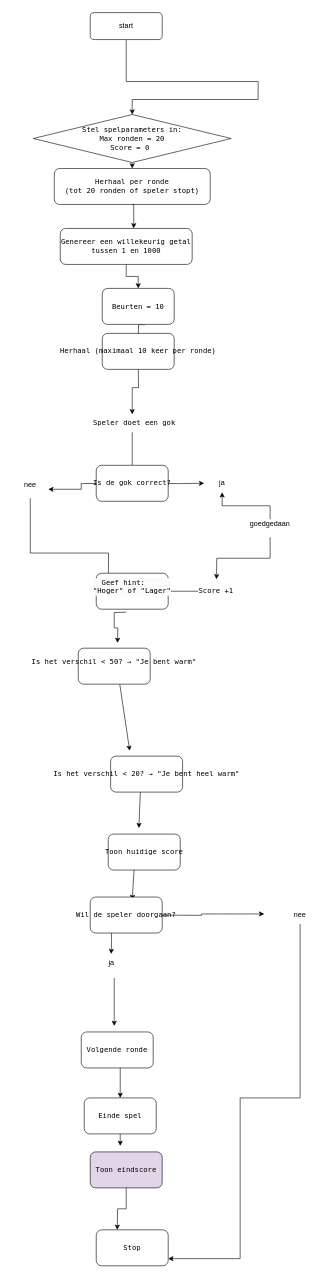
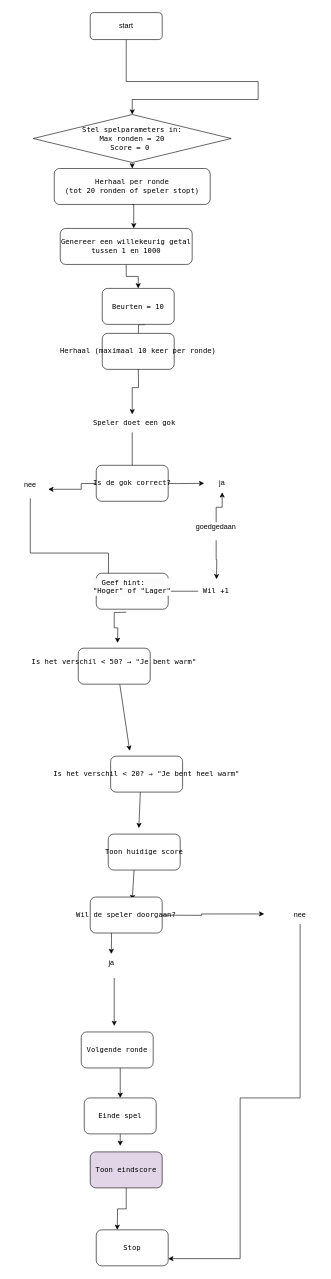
  <mxCell id="0" />
  <mxCell id="1" parent="0" />
  <mxCell id="2" style="edgeStyle=orthogonalEdgeStyle;rounded=0;orthogonalLoop=1;jettySize=auto;html=1;exitX=0.5;exitY=1;exitDx=0;exitDy=0;entryX=0.5;entryY=0;entryDx=0;entryDy=0;" edge="1" parent="1" source="3" target="33"><mxGeometry relative="1" as="geometry"><mxPoint x="-20" y="150" as="targetPoint" /><Array as="points"><mxPoint x="210" y="135" /><mxPoint x="430" y="135" /><mxPoint x="430" y="165" /><mxPoint x="220" y="165" /></Array></mxGeometry></mxCell>
  <mxCell id="3" value="start" style="rounded=1;whiteSpace=wrap;html=1;" vertex="1" parent="1"><mxGeometry x="150" y="20" width="120" height="45" as="geometry" /></mxCell>
  <mxCell id="4" style="edgeStyle=orthogonalEdgeStyle;rounded=0;orthogonalLoop=1;jettySize=auto;html=1;exitX=0.5;exitY=1;exitDx=0;exitDy=0;" edge="1" parent="1"><mxGeometry relative="1" as="geometry"><mxPoint x="220" y="510" as="sourcePoint" /><mxPoint x="230" y="570" as="targetPoint" /></mxGeometry></mxCell>
  <mxCell id="5" value="" style="edgeStyle=orthogonalEdgeStyle;rounded=0;orthogonalLoop=1;jettySize=auto;html=1;" edge="1" parent="1" target="7"><mxGeometry relative="1" as="geometry"><mxPoint x="230" y="600" as="sourcePoint" /></mxGeometry></mxCell>
  <mxCell id="6" style="edgeStyle=orthogonalEdgeStyle;rounded=0;orthogonalLoop=1;jettySize=auto;html=1;exitX=0.5;exitY=1;exitDx=0;exitDy=0;" edge="1" parent="1" source="7"><mxGeometry relative="1" as="geometry"><mxPoint x="220" y="790" as="targetPoint" /></mxGeometry></mxCell>
  <mxCell id="7" value="&lt;pre&gt; Speler doet een gok&lt;/pre&gt;" style="text;html=1;align=center;verticalAlign=middle;whiteSpace=wrap;rounded=0;" vertex="1" parent="1"><mxGeometry x="190" y="690" width="60" height="30" as="geometry" /></mxCell>
  <mxCell id="8" value="ja" style="text;html=1;align=center;verticalAlign=middle;whiteSpace=wrap;rounded=0;" vertex="1" parent="1"><mxGeometry x="340" y="790" width="60" height="30" as="geometry" /></mxCell>
  <mxCell id="9" style="edgeStyle=orthogonalEdgeStyle;rounded=0;orthogonalLoop=1;jettySize=auto;html=1;exitX=1;exitY=0.5;exitDx=0;exitDy=0;entryX=0;entryY=0.5;entryDx=0;entryDy=0;" edge="1" parent="1" target="8"><mxGeometry relative="1" as="geometry"><mxPoint x="250" y="805" as="sourcePoint" /></mxGeometry></mxCell>
  <mxCell id="10" style="edgeStyle=orthogonalEdgeStyle;rounded=0;orthogonalLoop=1;jettySize=auto;html=1;exitX=0;exitY=0.5;exitDx=0;exitDy=0;" edge="1" parent="1" target="17"><mxGeometry relative="1" as="geometry"><mxPoint x="190" y="805" as="sourcePoint" /></mxGeometry></mxCell>
  <mxCell id="11" style="edgeStyle=orthogonalEdgeStyle;rounded=0;orthogonalLoop=1;jettySize=auto;html=1;exitX=0;exitY=0.5;exitDx=0;exitDy=0;" edge="1" parent="1" source="12"><mxGeometry relative="1" as="geometry"><mxPoint x="240" y="1005" as="targetPoint" /></mxGeometry></mxCell>
- <mxCell id="12" value="&lt;pre&gt;Score +1&lt;/pre&gt;" style="text;html=1;align=center;verticalAlign=middle;whiteSpace=wrap;rounded=0;" vertex="1" parent="1"><mxGeometry x="330" y="970" width="60" height="30" as="geometry" /></mxCell>
+ <mxCell id="12" value="&lt;pre&gt;Wil +1&lt;/pre&gt;" style="text;html=1;align=center;verticalAlign=middle;whiteSpace=wrap;rounded=0;" vertex="1" parent="1"><mxGeometry x="330" y="970" width="60" height="30" as="geometry" /></mxCell>
  <mxCell id="13" style="edgeStyle=orthogonalEdgeStyle;rounded=0;orthogonalLoop=1;jettySize=auto;html=1;exitX=0.5;exitY=0;exitDx=0;exitDy=0;entryX=0.5;entryY=1;entryDx=0;entryDy=0;" edge="1" parent="1" source="15" target="8"><mxGeometry relative="1" as="geometry" /></mxCell>
  <mxCell id="14" style="edgeStyle=orthogonalEdgeStyle;rounded=0;orthogonalLoop=1;jettySize=auto;html=1;exitX=0.5;exitY=1;exitDx=0;exitDy=0;" edge="1" parent="1" source="15"><mxGeometry relative="1" as="geometry"><mxPoint x="360.529" y="965" as="targetPoint" /></mxGeometry></mxCell>
- <mxCell id="15" value="goedgedaan&lt;div&gt;&lt;br&gt;&lt;/div&gt;" style="text;html=1;align=center;verticalAlign=middle;whiteSpace=wrap;rounded=0;" vertex="1" parent="1"><mxGeometry x="420" y="865" width="60" height="30" as="geometry" /></mxCell>
+ <mxCell id="15" value="goedgedaan&lt;div&gt;&lt;br&gt;&lt;/div&gt;" style="text;html=1;align=center;verticalAlign=middle;whiteSpace=wrap;rounded=0;" vertex="1" parent="1"><mxGeometry x="330" y="870" width="60" height="30" as="geometry" /></mxCell>
  <mxCell id="16" style="edgeStyle=orthogonalEdgeStyle;rounded=0;orthogonalLoop=1;jettySize=auto;html=1;exitX=0.5;exitY=1;exitDx=0;exitDy=0;entryX=0;entryY=0.75;entryDx=0;entryDy=0;" edge="1" parent="1" source="17"><mxGeometry relative="1" as="geometry"><mxPoint x="180" y="1012.5" as="targetPoint" /></mxGeometry></mxCell>
  <mxCell id="17" value="nee&lt;div&gt;&lt;br&gt;&lt;/div&gt;" style="text;html=1;align=center;verticalAlign=middle;whiteSpace=wrap;rounded=0;" vertex="1" parent="1"><mxGeometry x="20" y="800" width="60" height="30" as="geometry" /></mxCell>
  <mxCell id="18" style="edgeStyle=orthogonalEdgeStyle;rounded=0;orthogonalLoop=1;jettySize=auto;html=1;exitX=0.5;exitY=1;exitDx=0;exitDy=0;entryX=0.523;entryY=0.024;entryDx=0;entryDy=0;entryPerimeter=0;" edge="1" parent="1"><mxGeometry relative="1" as="geometry"><mxPoint x="210" y="1020" as="sourcePoint" /><mxPoint x="195.46" y="1071.2" as="targetPoint" /></mxGeometry></mxCell>
  <mxCell id="19" value="" style="endArrow=classic;html=1;rounded=0;exitX=0.562;exitY=0.997;exitDx=0;exitDy=0;exitPerimeter=0;entryX=0.438;entryY=0.015;entryDx=0;entryDy=0;entryPerimeter=0;" edge="1" parent="1"><mxGeometry width="50" height="50" relative="1" as="geometry"><mxPoint x="196.24" y="1119.85" as="sourcePoint" /><mxPoint x="215.78" y="1251.05" as="targetPoint" /></mxGeometry></mxCell>
  <mxCell id="20" value="" style="endArrow=classic;html=1;rounded=0;" edge="1" parent="1"><mxGeometry width="50" height="50" relative="1" as="geometry"><mxPoint x="233.542" y="1320" as="sourcePoint" /><mxPoint x="231.042" y="1380" as="targetPoint" /></mxGeometry></mxCell>
  <mxCell id="21" style="edgeStyle=orthogonalEdgeStyle;rounded=0;orthogonalLoop=1;jettySize=auto;html=1;exitX=0.25;exitY=1;exitDx=0;exitDy=0;" edge="1" parent="1" target="24"><mxGeometry relative="1" as="geometry"><mxPoint x="185" y="1540" as="sourcePoint" /></mxGeometry></mxCell>
  <mxCell id="22" value="" style="endArrow=classic;html=1;rounded=0;exitX=0.459;exitY=1.008;exitDx=0;exitDy=0;exitPerimeter=0;" edge="1" parent="1"><mxGeometry width="50" height="50" relative="1" as="geometry"><mxPoint x="224.26" y="1430.4" as="sourcePoint" /><mxPoint x="220" y="1500" as="targetPoint" /></mxGeometry></mxCell>
  <mxCell id="23" value="&lt;div&gt;&lt;br&gt;&lt;/div&gt;" style="text;html=1;align=center;verticalAlign=middle;resizable=0;points=[];autosize=1;strokeColor=none;fillColor=none;" vertex="1" parent="1"><mxGeometry x="440" y="1515" width="20" height="30" as="geometry" /></mxCell>
  <mxCell id="24" value="ja" style="text;html=1;align=center;verticalAlign=middle;resizable=0;points=[];autosize=1;strokeColor=none;fillColor=none;" vertex="1" parent="1"><mxGeometry x="170" y="1590" width="30" height="30" as="geometry" /></mxCell>
  <mxCell id="25" style="edgeStyle=orthogonalEdgeStyle;rounded=0;orthogonalLoop=1;jettySize=auto;html=1;exitX=1;exitY=0.5;exitDx=0;exitDy=0;entryX=0.008;entryY=0.272;entryDx=0;entryDy=0;entryPerimeter=0;" edge="1" parent="1" target="23"><mxGeometry relative="1" as="geometry"><mxPoint x="230" y="1525" as="sourcePoint" /></mxGeometry></mxCell>
  <mxCell id="26" style="edgeStyle=orthogonalEdgeStyle;rounded=0;orthogonalLoop=1;jettySize=auto;html=1;exitX=0.5;exitY=1;exitDx=0;exitDy=0;" edge="1" parent="1"><mxGeometry relative="1" as="geometry"><mxPoint x="200" y="1750" as="sourcePoint" /><mxPoint x="200" y="1830" as="targetPoint" /></mxGeometry></mxCell>
  <mxCell id="27" style="edgeStyle=orthogonalEdgeStyle;rounded=0;orthogonalLoop=1;jettySize=auto;html=1;exitX=0.5;exitY=1;exitDx=0;exitDy=0;entryX=0.5;entryY=0;entryDx=0;entryDy=0;" edge="1" parent="1"><mxGeometry relative="1" as="geometry"><mxPoint x="200" y="1860" as="sourcePoint" /><mxPoint x="200" y="1910" as="targetPoint" /></mxGeometry></mxCell>
  <mxCell id="28" style="edgeStyle=orthogonalEdgeStyle;rounded=0;orthogonalLoop=1;jettySize=auto;html=1;exitX=0.5;exitY=1;exitDx=0;exitDy=0;" edge="1" parent="1" source="49"><mxGeometry relative="1" as="geometry"><mxPoint x="200" y="1940" as="sourcePoint" /><mxPoint x="195.059" y="2050" as="targetPoint" /></mxGeometry></mxCell>
  <mxCell id="29" value="" style="endArrow=classic;html=1;rounded=0;" edge="1" parent="1"><mxGeometry width="50" height="50" relative="1" as="geometry"><mxPoint x="190" y="1630" as="sourcePoint" /><mxPoint x="190" y="1710" as="targetPoint" /></mxGeometry></mxCell>
  <mxCell id="30" value="nee" style="text;html=1;align=center;verticalAlign=middle;whiteSpace=wrap;rounded=0;" vertex="1" parent="1"><mxGeometry x="470" y="1510" width="60" height="30" as="geometry" /></mxCell>
  <mxCell id="31" style="edgeStyle=orthogonalEdgeStyle;rounded=0;orthogonalLoop=1;jettySize=auto;html=1;exitX=0.5;exitY=1;exitDx=0;exitDy=0;" edge="1" parent="1" source="30" target="50"><mxGeometry relative="1" as="geometry"><mxPoint x="300" y="2070" as="targetPoint" /><Array as="points"><mxPoint x="500" y="1830" /><mxPoint x="400" y="1830" /><mxPoint x="400" y="2098" /></Array></mxGeometry></mxCell>
  <mxCell id="32" style="edgeStyle=orthogonalEdgeStyle;rounded=0;orthogonalLoop=1;jettySize=auto;html=1;exitX=0.5;exitY=1;exitDx=0;exitDy=0;entryX=0.5;entryY=0;entryDx=0;entryDy=0;" edge="1" parent="1" source="33" target="34"><mxGeometry relative="1" as="geometry" /></mxCell>
  <mxCell id="33" value="&lt;pre&gt;Stel spelparameters in:&lt;br&gt;Max ronden = 20&lt;br&gt;Score = 0 &lt;/pre&gt;" style="rhombus;whiteSpace=wrap;html=1;" vertex="1" parent="1"><mxGeometry x="55" y="190" width="330" height="80" as="geometry" /></mxCell>
  <mxCell id="34" value="&lt;pre&gt;Herhaal per ronde&lt;br&gt;(tot 20 ronden of speler stopt)&lt;/pre&gt;" style="rounded=1;whiteSpace=wrap;html=1;" vertex="1" parent="1"><mxGeometry x="90" y="280" width="260" height="60" as="geometry" /></mxCell>
  <mxCell id="35" style="edgeStyle=orthogonalEdgeStyle;rounded=0;orthogonalLoop=1;jettySize=auto;html=1;exitX=0.5;exitY=1;exitDx=0;exitDy=0;" edge="1" parent="1" source="36" target="38"><mxGeometry relative="1" as="geometry" /></mxCell>
  <mxCell id="36" value="&lt;pre&gt;Genereer een willekeurig getal&lt;br&gt;tussen 1 en 1000&lt;/pre&gt;" style="rounded=1;whiteSpace=wrap;html=1;" vertex="1" parent="1"><mxGeometry x="100" y="380" width="220" height="60" as="geometry" /></mxCell>
  <mxCell id="37" style="edgeStyle=orthogonalEdgeStyle;rounded=0;orthogonalLoop=1;jettySize=auto;html=1;exitX=0.5;exitY=1;exitDx=0;exitDy=0;entryX=0.557;entryY=-0.003;entryDx=0;entryDy=0;entryPerimeter=0;" edge="1" parent="1" source="34" target="36"><mxGeometry relative="1" as="geometry" /></mxCell>
  <mxCell id="38" value="&lt;pre&gt;Beurten = 10&lt;/pre&gt;" style="rounded=1;whiteSpace=wrap;html=1;" vertex="1" parent="1"><mxGeometry x="170" y="480" width="120" height="60" as="geometry" /></mxCell>
  <mxCell id="39" value="&lt;pre&gt;Herhaal (maximaal 10 keer per ronde)&lt;/pre&gt;" style="rounded=1;whiteSpace=wrap;html=1;" vertex="1" parent="1"><mxGeometry x="170" y="555" width="120" height="60" as="geometry" /></mxCell>
  <mxCell id="40" value="&lt;pre&gt;Is de gok correct?&lt;/pre&gt;" style="rounded=1;whiteSpace=wrap;html=1;" vertex="1" parent="1"><mxGeometry x="160" y="775" width="120" height="60" as="geometry" /></mxCell>
  <mxCell id="41" value="&#10;&lt;pre style=&quot;forced-color-adjust: none; color: rgb(0, 0, 0); font-size: 12px; font-style: normal; font-variant-ligatures: normal; font-variant-caps: normal; font-weight: 400; letter-spacing: normal; orphans: 2; text-align: center; text-indent: 0px; text-transform: none; widows: 2; word-spacing: 0px; -webkit-text-stroke-width: 0px; background-color: rgb(251, 251, 251); text-decoration-thickness: initial; text-decoration-style: initial; text-decoration-color: initial;&quot;&gt;Geef hint:    &lt;br style=&quot;forced-color-adjust: none;&quot;&gt;&quot;Hoger&quot; of &quot;Lager&quot;&lt;/pre&gt;&#10;&#10;" style="rounded=1;whiteSpace=wrap;html=1;" vertex="1" parent="1"><mxGeometry x="160" y="955" width="120" height="60" as="geometry" /></mxCell>
  <mxCell id="42" value="&lt;pre&gt;Is het verschil &amp;lt; 50? → &quot;Je bent warm&quot;&lt;br&gt;  &lt;/pre&gt;" style="rounded=1;whiteSpace=wrap;html=1;" vertex="1" parent="1"><mxGeometry x="130" y="1080" width="120" height="60" as="geometry" /></mxCell>
  <mxCell id="43" value="&lt;pre&gt;Is het verschil &amp;lt; 20? → &quot;Je bent heel warm&quot;&lt;br&gt;&lt;/pre&gt;" style="rounded=1;whiteSpace=wrap;html=1;" vertex="1" parent="1"><mxGeometry x="184" y="1260" width="120" height="60" as="geometry" /></mxCell>
  <mxCell id="44" value="&lt;pre&gt;Toon huidige score&lt;/pre&gt;" style="rounded=1;whiteSpace=wrap;html=1;" vertex="1" parent="1"><mxGeometry x="180" y="1390" width="120" height="60" as="geometry" /></mxCell>
  <mxCell id="45" value="&lt;pre&gt;Wil de speler doorgaan?&lt;/pre&gt;" style="rounded=1;whiteSpace=wrap;html=1;" vertex="1" parent="1"><mxGeometry x="150" y="1495" width="120" height="60" as="geometry" /></mxCell>
  <mxCell id="46" value="&lt;pre&gt;Volgende ronde&lt;/pre&gt;" style="rounded=1;whiteSpace=wrap;html=1;" vertex="1" parent="1"><mxGeometry x="135" y="1720" width="120" height="60" as="geometry" /></mxCell>
  <mxCell id="47" value="&lt;pre&gt;Einde spel&lt;/pre&gt;" style="rounded=1;whiteSpace=wrap;html=1;" vertex="1" parent="1"><mxGeometry x="140" y="1830" width="120" height="60" as="geometry" /></mxCell>
  <mxCell id="48" value="" style="edgeStyle=orthogonalEdgeStyle;rounded=0;orthogonalLoop=1;jettySize=auto;html=1;exitX=0.5;exitY=1;exitDx=0;exitDy=0;" edge="1" parent="1" target="49"><mxGeometry relative="1" as="geometry"><mxPoint x="200" y="1940" as="sourcePoint" /><mxPoint x="195" y="2050" as="targetPoint" /></mxGeometry></mxCell>
  <mxCell id="49" value="&lt;pre&gt;Toon eindscore&lt;/pre&gt;" style="rounded=1;whiteSpace=wrap;html=1;fillColor=#e1d5e7;" vertex="1" parent="1"><mxGeometry x="150" y="1920" width="120" height="60" as="geometry" /></mxCell>
  <mxCell id="50" value="&lt;pre&gt;Stop&lt;/pre&gt;" style="rounded=1;whiteSpace=wrap;html=1;" vertex="1" parent="1"><mxGeometry x="160" y="2050" width="120" height="60" as="geometry" /></mxCell>
